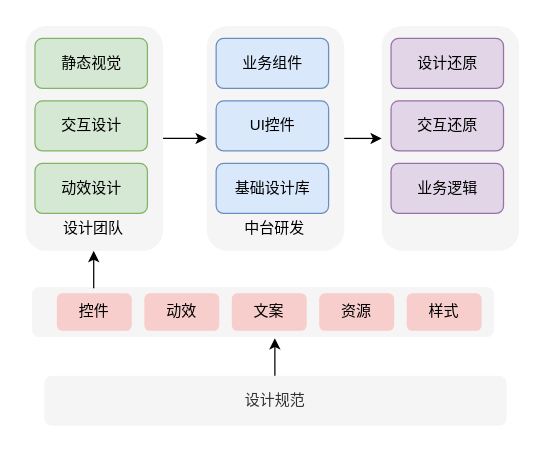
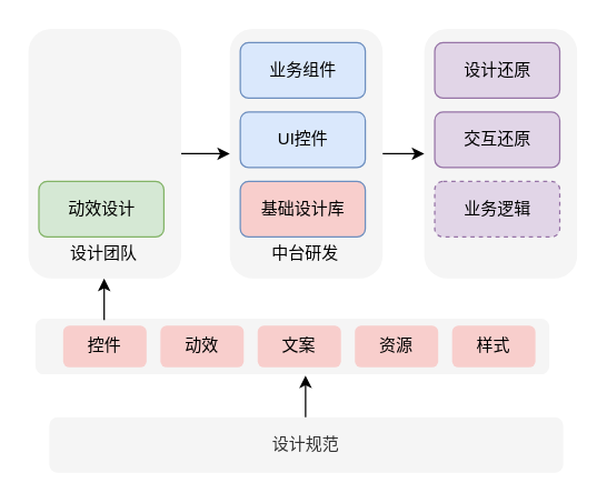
  <mxCell id="0" />
  <mxCell id="1" parent="0" />
  <mxCell id="2" value="设计规范" style="rounded=1;whiteSpace=wrap;html=1;fillColor=#f5f5f5;fontColor=#333333;strokeColor=none;" vertex="1" parent="1"><mxGeometry x="35" y="300" width="370" height="40" as="geometry" /></mxCell>
  <mxCell id="3" value="" style="group" vertex="1" connectable="0" parent="1"><mxGeometry x="20" y="20" width="110" height="181.5" as="geometry" /></mxCell>
  <mxCell id="4" value="" style="rounded=1;whiteSpace=wrap;html=1;fillColor=#f5f5f5;fontColor=#333333;strokeColor=none;" vertex="1" parent="3"><mxGeometry width="110" height="180" as="geometry" /></mxCell>
  <mxCell id="5" value="" style="group" vertex="1" connectable="0" parent="3"><mxGeometry x="7.5" y="10" width="95" height="171.5" as="geometry" /></mxCell>
- <mxCell id="6" value="静态视觉" style="rounded=1;whiteSpace=wrap;html=1;fillColor=#d5e8d4;strokeColor=#82b366;" vertex="1" parent="5"><mxGeometry width="90" height="40" as="geometry" /></mxCell>
- <mxCell id="7" value="交互设计" style="rounded=1;whiteSpace=wrap;html=1;fillColor=#d5e8d4;strokeColor=#82b366;" vertex="1" parent="5"><mxGeometry y="50" width="90" height="40" as="geometry" /></mxCell>
  <mxCell id="8" value="动效设计" style="rounded=1;whiteSpace=wrap;html=1;fillColor=#d5e8d4;strokeColor=#82b366;" vertex="1" parent="5"><mxGeometry y="100" width="90" height="40" as="geometry" /></mxCell>
  <mxCell id="9" value="设计团队" style="text;html=1;strokeColor=none;fillColor=none;align=center;verticalAlign=middle;whiteSpace=wrap;rounded=0;" vertex="1" parent="5"><mxGeometry x="14" y="142" width="65" height="20" as="geometry" /></mxCell>
  <mxCell id="10" value="" style="group" vertex="1" connectable="0" parent="1"><mxGeometry x="165" y="20" width="110" height="181.5" as="geometry" /></mxCell>
  <mxCell id="11" value="" style="rounded=1;whiteSpace=wrap;html=1;fillColor=#f5f5f5;fontColor=#333333;strokeColor=none;" vertex="1" parent="10"><mxGeometry width="110" height="180" as="geometry" /></mxCell>
  <mxCell id="12" value="" style="group" vertex="1" connectable="0" parent="10"><mxGeometry x="7.5" y="10" width="95" height="171.5" as="geometry" /></mxCell>
  <mxCell id="13" value="业务组件" style="rounded=1;whiteSpace=wrap;html=1;fillColor=#dae8fc;strokeColor=#6c8ebf;" vertex="1" parent="12"><mxGeometry width="90" height="40" as="geometry" /></mxCell>
  <mxCell id="14" value="UI控件" style="rounded=1;whiteSpace=wrap;html=1;fillColor=#dae8fc;strokeColor=#6c8ebf;" vertex="1" parent="12"><mxGeometry y="50" width="90" height="40" as="geometry" /></mxCell>
- <mxCell id="15" value="基础设计库" style="rounded=1;whiteSpace=wrap;html=1;fillColor=#dae8fc;strokeColor=#6c8ebf;" vertex="1" parent="12"><mxGeometry y="100" width="90" height="40" as="geometry" /></mxCell>
+ <mxCell id="15" value="基础设计库" style="rounded=1;whiteSpace=wrap;html=1;fillColor=#f8cecc;strokeColor=#6c8ebf;" vertex="1" parent="12"><mxGeometry y="100" width="90" height="40" as="geometry" /></mxCell>
  <mxCell id="16" value="中台研发" style="text;html=1;strokeColor=none;fillColor=none;align=center;verticalAlign=middle;whiteSpace=wrap;rounded=0;" vertex="1" parent="12"><mxGeometry x="14" y="142" width="65" height="20" as="geometry" /></mxCell>
  <mxCell id="17" style="edgeStyle=orthogonalEdgeStyle;rounded=0;orthogonalLoop=1;jettySize=auto;html=1;exitX=1;exitY=0.5;exitDx=0;exitDy=0;entryX=0;entryY=0.5;entryDx=0;entryDy=0;" edge="1" parent="1" source="4" target="11"><mxGeometry relative="1" as="geometry" /></mxCell>
  <mxCell id="18" value="" style="group" vertex="1" connectable="0" parent="1"><mxGeometry x="305" y="20" width="110" height="181.5" as="geometry" /></mxCell>
  <mxCell id="19" value="" style="rounded=1;whiteSpace=wrap;html=1;fillColor=#f5f5f5;fontColor=#333333;strokeColor=none;" vertex="1" parent="18"><mxGeometry width="110" height="180" as="geometry" /></mxCell>
  <mxCell id="20" value="" style="group" vertex="1" connectable="0" parent="18"><mxGeometry x="7.5" y="10" width="95" height="171.5" as="geometry" /></mxCell>
  <mxCell id="21" value="设计还原" style="rounded=1;whiteSpace=wrap;html=1;fillColor=#e1d5e7;strokeColor=#9673a6;" vertex="1" parent="20"><mxGeometry width="90" height="40" as="geometry" /></mxCell>
  <mxCell id="22" value="交互还原" style="rounded=1;whiteSpace=wrap;html=1;fillColor=#e1d5e7;strokeColor=#9673a6;" vertex="1" parent="20"><mxGeometry y="50" width="90" height="40" as="geometry" /></mxCell>
- <mxCell id="23" value="业务逻辑" style="rounded=1;whiteSpace=wrap;html=1;fillColor=#e1d5e7;strokeColor=#9673a6;" vertex="1" parent="20"><mxGeometry y="100" width="90" height="40" as="geometry" /></mxCell>
+ <mxCell id="23" value="业务逻辑" style="rounded=1;whiteSpace=wrap;html=1;fillColor=#e1d5e7;strokeColor=#9673a6;dashed=1;" vertex="1" parent="20"><mxGeometry y="100" width="90" height="40" as="geometry" /></mxCell>
  <mxCell id="24" style="edgeStyle=orthogonalEdgeStyle;rounded=0;orthogonalLoop=1;jettySize=auto;html=1;exitX=1;exitY=0.5;exitDx=0;exitDy=0;entryX=0;entryY=0.5;entryDx=0;entryDy=0;" edge="1" parent="1" source="11" target="19"><mxGeometry relative="1" as="geometry" /></mxCell>
  <mxCell id="25" value="" style="group" vertex="1" connectable="0" parent="1"><mxGeometry x="25" y="229" width="370" height="40" as="geometry" /></mxCell>
  <mxCell id="26" value="" style="rounded=1;whiteSpace=wrap;html=1;fillColor=#f5f5f5;fontColor=#333333;strokeColor=none;" vertex="1" parent="25"><mxGeometry width="370" height="40" as="geometry" /></mxCell>
  <mxCell id="27" value="控件" style="rounded=1;whiteSpace=wrap;html=1;fillColor=#f8cecc;strokeColor=none;" vertex="1" parent="25"><mxGeometry x="20" y="5" width="60" height="30" as="geometry" /></mxCell>
  <mxCell id="28" value="动效" style="rounded=1;whiteSpace=wrap;html=1;fillColor=#f8cecc;strokeColor=none;" vertex="1" parent="25"><mxGeometry x="90" y="5" width="60" height="30" as="geometry" /></mxCell>
  <mxCell id="29" value="文案" style="rounded=1;whiteSpace=wrap;html=1;fillColor=#f8cecc;strokeColor=none;" vertex="1" parent="25"><mxGeometry x="160" y="5" width="60" height="30" as="geometry" /></mxCell>
  <mxCell id="30" value="资源" style="rounded=1;whiteSpace=wrap;html=1;fillColor=#f8cecc;strokeColor=none;" vertex="1" parent="25"><mxGeometry x="230" y="5" width="60" height="30" as="geometry" /></mxCell>
  <mxCell id="31" value="样式" style="rounded=1;whiteSpace=wrap;html=1;fillColor=#f8cecc;strokeColor=none;" vertex="1" parent="25"><mxGeometry x="300" y="5" width="60" height="30" as="geometry" /></mxCell>
  <mxCell id="32" value="" style="endArrow=classic;html=1;" edge="1" parent="1"><mxGeometry width="50" height="50" relative="1" as="geometry"><mxPoint x="74.5" y="230" as="sourcePoint" /><mxPoint x="74.5" y="200" as="targetPoint" /></mxGeometry></mxCell>
  <mxCell id="33" value="" style="endArrow=classic;html=1;" edge="1" parent="1"><mxGeometry width="50" height="50" relative="1" as="geometry"><mxPoint x="219.5" y="300" as="sourcePoint" /><mxPoint x="219.5" y="270" as="targetPoint" /></mxGeometry></mxCell>
